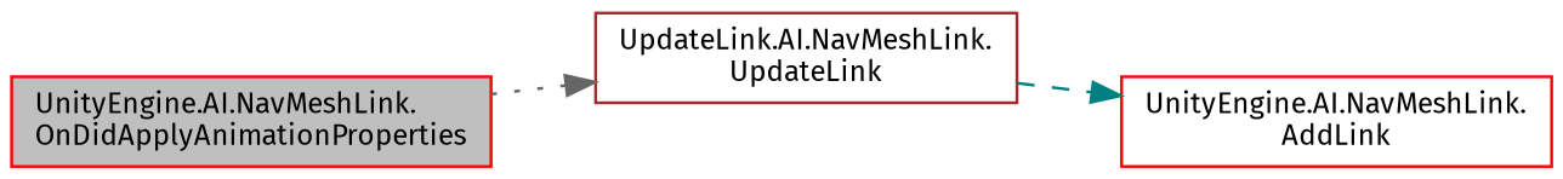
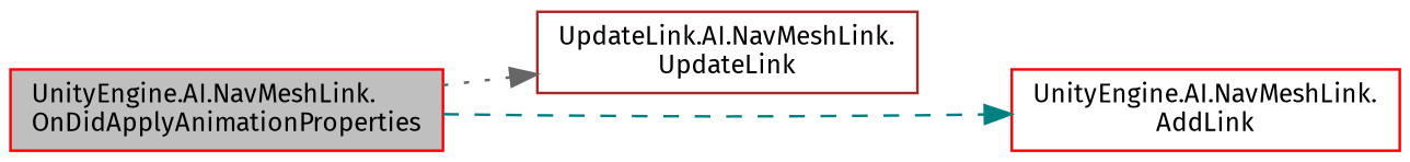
  digraph {
    fontname="Fira Sans"
    rankdir=LR
    node [color=red fillcolor=white fontname="Fira Sans" fontsize=10 shape=record style=filled]
    edge [fontname="Fira Sans" fontsize=10 labelfontname=Helvetica labelfontsize=10]
    n1 [fillcolor=grey75 fontcolor=black height=0.2 label="UnityEngine.AI.NavMeshLink.\lOnDidApplyAnimationProperties" width=0.4]
    n2 [color=brown height=0.2 label="UpdateLink.AI.NavMeshLink.\lUpdateLink" width=0.4]
    n3 [height=0.2 label="UnityEngine.AI.NavMeshLink.\lAddLink" width=0.4]
    n1 -> n2 [color=gray40 style=dotted]
-   n2 -> n3 [color=teal style=dashed]
+   n1 -> n3 [color=teal style=dashed]
  }
